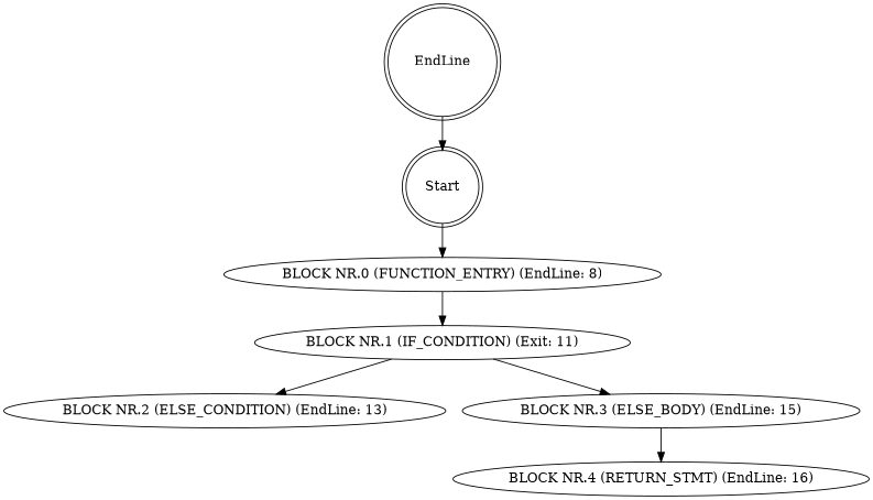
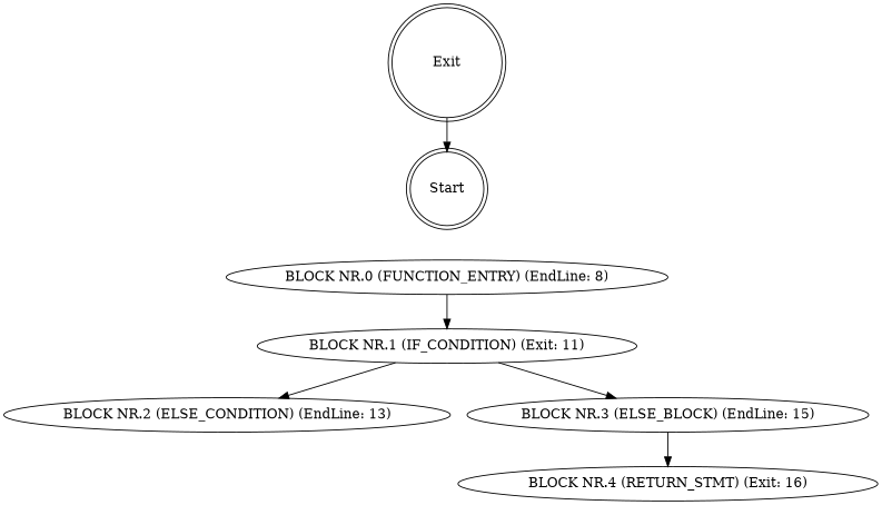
  digraph {
    rankdir=TB
    node [shape=ellipse]
    Start [shape=doublecircle]
    "BLOCK NR.0 (FUNCTION_ENTRY) (EndLine: 8)"
    n3 [label="BLOCK NR.1 (IF_CONDITION) (Exit: 11)"]
-   Exit [shape=doublecircle label=EndLine]
+   Exit [shape=doublecircle]
    "BLOCK NR.2 (ELSE_CONDITION) (EndLine: 13)"
-   "BLOCK NR.3 (ELSE_BODY) (EndLine: 15)"
-   "BLOCK NR.4 (RETURN_STMT) (EndLine: 16)"
-   Start -> "BLOCK NR.0 (FUNCTION_ENTRY) (EndLine: 8)"
+   "BLOCK NR.3 (ELSE_BODY) (EndLine: 15)" [label="BLOCK NR.3 (ELSE_BLOCK) (EndLine: 15)"]
+   "BLOCK NR.4 (RETURN_STMT) (EndLine: 16)" [label="BLOCK NR.4 (RETURN_STMT) (Exit: 16)"]
    "BLOCK NR.0 (FUNCTION_ENTRY) (EndLine: 8)" -> n3
    n3 -> "BLOCK NR.2 (ELSE_CONDITION) (EndLine: 13)"
    n3 -> "BLOCK NR.3 (ELSE_BODY) (EndLine: 15)"
    Exit -> Start
    "BLOCK NR.3 (ELSE_BODY) (EndLine: 15)" -> "BLOCK NR.4 (RETURN_STMT) (EndLine: 16)"
  }
